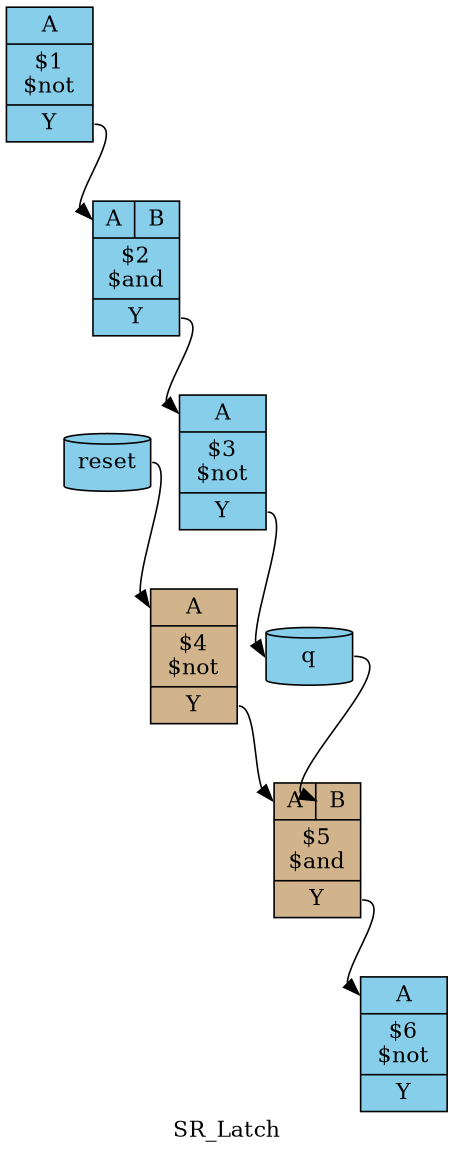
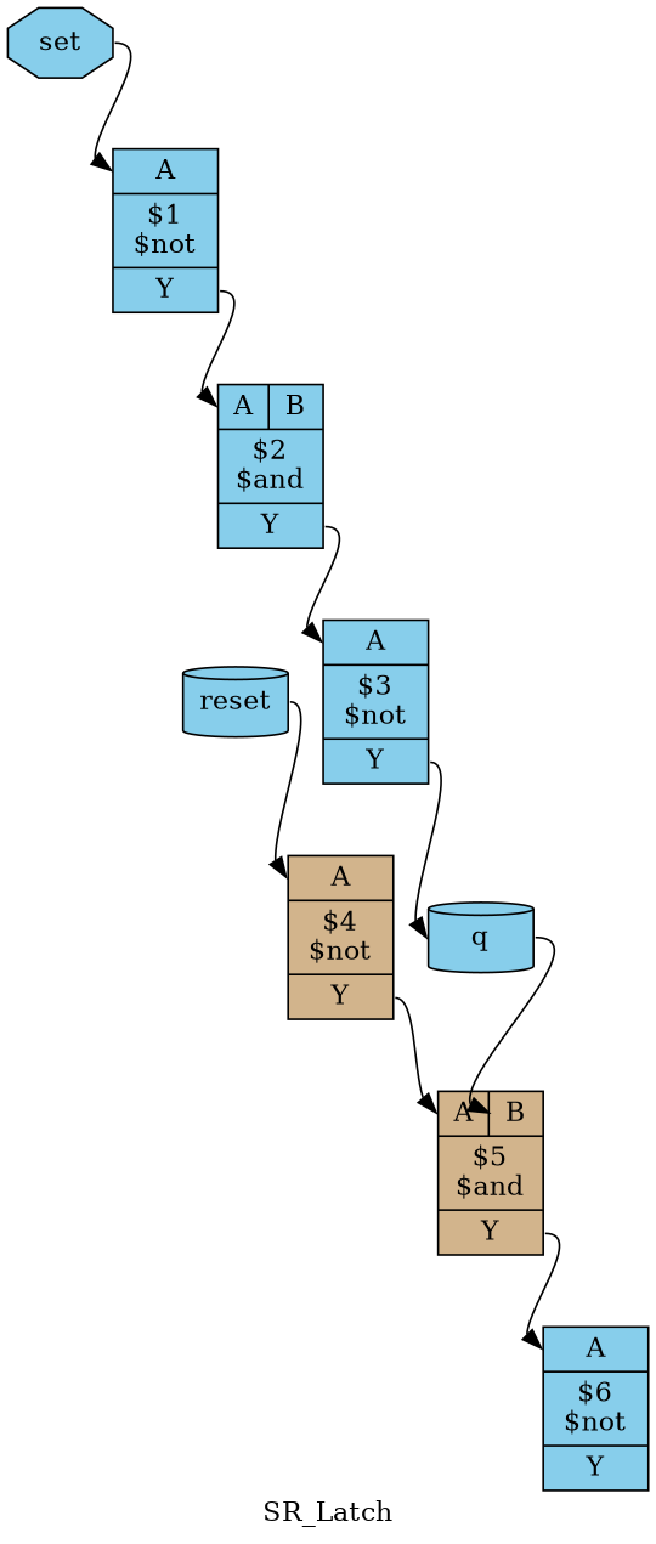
  digraph {
    label=SR_Latch
    rankdir=TB
    remincross=true
    node [fillcolor=skyblue shape=record style=filled]
    edge [color=black fontcolor=black headport="p9:w" tailport="p11:e"]
    n1 [color=black fontcolor=black label=q shape=cylinder]
    n2 [fillcolor=tan label="{{<p9> A|<p10> B}|$5\n$and|{<p11> Y}}"]
    n3 [label="{{<p9> A}|$6\n$not|{<p11> Y}}"]
    n4 [label="{{<p9> A|<p10> B}|$2\n$and|{<p11> Y}}"]
    n5 [label="{{<p9> A}|$3\n$not|{<p11> Y}}"]
    n6 [color=black fontcolor=black label=reset shape=cylinder]
    n7 [fillcolor=tan label="{{<p9> A}|$4\n$not|{<p11> Y}}"]
+   n8 [color=black fontcolor=black label=set shape=octagon]
    n9 [label="{{<p9> A}|$1\n$not|{<p11> Y}}"]
    n1 -> n2 [headport="p10:w" tailport=e]
    n2 -> n3
    n4 -> n5
    n5 -> n1 [headport=w]
    n6 -> n7 [tailport=e]
    n7 -> n2
+   n8 -> n9 [tailport=e]
    n9 -> n4
  }
